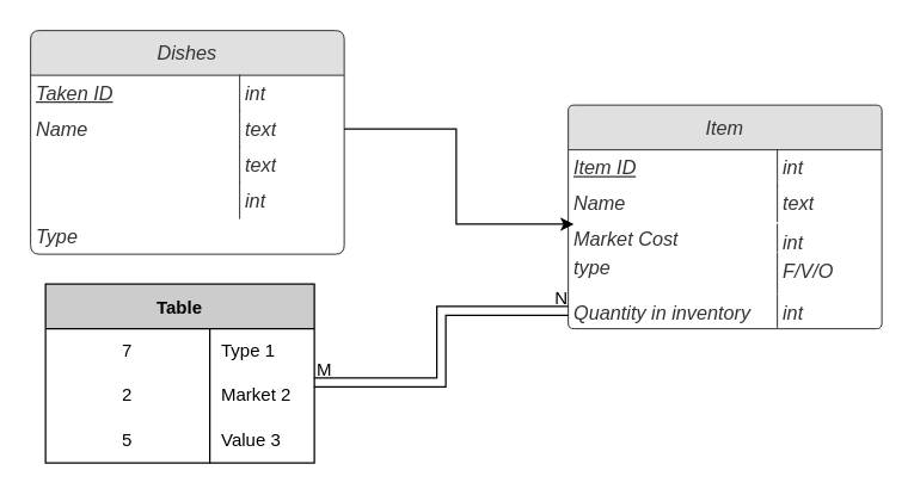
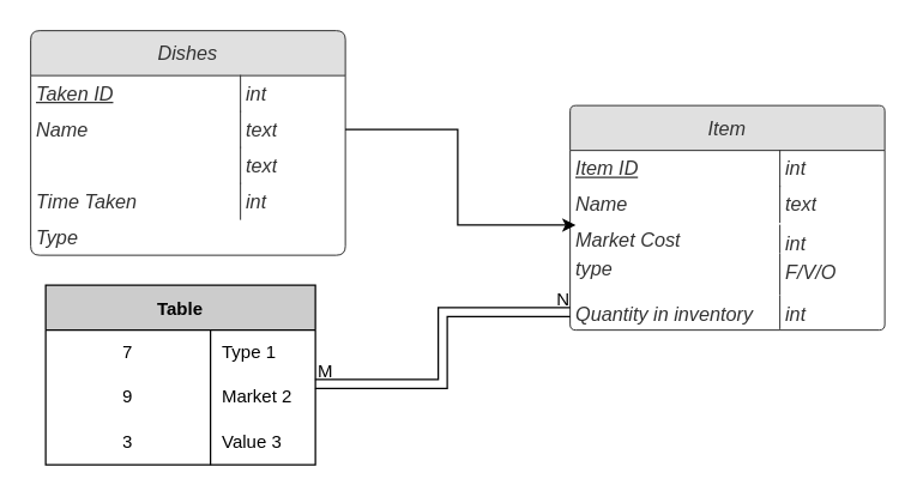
  <mxCell id="0" />
  <mxCell id="1" parent="0" />
  <mxCell id="2" value="Dishes" style="html=1;overflow=block;blockSpacing=1;swimlane;resizeParent=1;resizeParentMax=0;resizeLast=0;collapsible=0;marginBottom=0;swimlaneFillColor=#ffffff;startSize=30;whiteSpace=wrap;fontSize=13;fontColor=#333333;fontStyle=2;align=center;fillColor=#e0e0e0;spacing=0;strokeColor=#333333;strokeOpacity=100;fillOpacity=100;rounded=1;absoluteArcSize=1;arcSize=12;strokeWidth=0.8;" vertex="1" parent="1"><mxGeometry x="20" y="20" width="210" height="150" as="geometry" /></mxCell>
  <mxCell id="3" value="Taken ID" style="strokeColor=none;part=1;resizeHeight=0;align=left;verticalAlign=top;spacingLeft=4;spacingRight=4;overflow=hidden;rotatable=0;points=[[0,0.5],[1,0.5]];portConstraint=eastwest;swimlaneFillColor=#ffffff;whiteSpace=wrap;fontSize=13;fontColor=#333333;fontStyle=6;fillColor=none;strokeOpacity=100;fillOpacity=100;spacing=0;rounded=1;absoluteArcSize=1;arcSize=7.5;strokeWidth=0.8;" vertex="1" parent="2"><mxGeometry y="30" width="140" height="24" as="geometry" /></mxCell>
  <mxCell id="4" value="int" style="shape=partialRectangle;top=0;right=0;bottom=0;part=1;resizeHeight=0;align=left;verticalAlign=top;spacingLeft=4;spacingRight=4;overflow=hidden;rotatable=0;points=[[0,0.5],[1,0.5]];portConstraint=eastwest;swimlaneFillColor=#ffffff;whiteSpace=wrap;fontSize=13;fontColor=#333333;fontStyle=2;fillColor=none;strokeOpacity=100;fillOpacity=100;spacing=0;strokeColor=#333333;rounded=1;absoluteArcSize=1;arcSize=7.5;strokeWidth=0.8;" vertex="1" parent="2"><mxGeometry x="140" y="30" width="70" height="24" as="geometry" /></mxCell>
  <mxCell id="5" value="Name" style="strokeColor=none;part=1;resizeHeight=0;align=left;verticalAlign=top;spacingLeft=4;spacingRight=4;overflow=hidden;rotatable=0;points=[[0,0.5],[1,0.5]];portConstraint=eastwest;swimlaneFillColor=#ffffff;whiteSpace=wrap;fontSize=13;fontColor=#333333;fontStyle=2;fillColor=none;strokeOpacity=100;fillOpacity=100;spacing=0;rounded=1;absoluteArcSize=1;arcSize=7.5;strokeWidth=0.8;" vertex="1" parent="2"><mxGeometry y="54" width="140" height="24" as="geometry" /></mxCell>
  <mxCell id="6" value="text" style="shape=partialRectangle;top=0;right=0;bottom=0;part=1;resizeHeight=0;align=left;verticalAlign=top;spacingLeft=4;spacingRight=4;overflow=hidden;rotatable=0;points=[[0,0.5],[1,0.5]];portConstraint=eastwest;swimlaneFillColor=#ffffff;whiteSpace=wrap;fontSize=13;fontColor=#333333;fontStyle=2;fillColor=none;strokeOpacity=100;fillOpacity=100;spacing=0;strokeColor=#333333;rounded=1;absoluteArcSize=1;arcSize=7.5;strokeWidth=0.8;" vertex="1" parent="2"><mxGeometry x="140" y="54" width="70" height="24" as="geometry" /></mxCell>
  <mxCell id="7" value="text" style="shape=partialRectangle;top=0;right=0;bottom=0;part=1;resizeHeight=0;align=left;verticalAlign=top;spacingLeft=4;spacingRight=4;overflow=hidden;rotatable=0;points=[[0,0.5],[1,0.5]];portConstraint=eastwest;swimlaneFillColor=#ffffff;whiteSpace=wrap;fontSize=13;fontColor=#333333;fontStyle=2;fillColor=none;strokeOpacity=100;fillOpacity=100;spacing=0;strokeColor=#333333;rounded=1;absoluteArcSize=1;arcSize=7.5;strokeWidth=0.8;" vertex="1" parent="2"><mxGeometry x="140" y="78" width="70" height="24" as="geometry" /></mxCell>
+ <mxCell id="8" value="Time Taken" style="strokeColor=none;part=1;resizeHeight=0;align=left;verticalAlign=top;spacingLeft=4;spacingRight=4;overflow=hidden;rotatable=0;points=[[0,0.5],[1,0.5]];portConstraint=eastwest;swimlaneFillColor=#ffffff;whiteSpace=wrap;fontSize=13;fontColor=#333333;fontStyle=2;fillColor=none;strokeOpacity=100;fillOpacity=100;spacing=0;rounded=1;absoluteArcSize=1;arcSize=7.5;strokeWidth=0.8;" vertex="1" parent="2"><mxGeometry y="102" width="140" height="24" as="geometry" /></mxCell>
  <mxCell id="9" value="int" style="shape=partialRectangle;top=0;right=0;bottom=0;part=1;resizeHeight=0;align=left;verticalAlign=top;spacingLeft=4;spacingRight=4;overflow=hidden;rotatable=0;points=[[0,0.5],[1,0.5]];portConstraint=eastwest;swimlaneFillColor=#ffffff;whiteSpace=wrap;fontSize=13;fontColor=#333333;fontStyle=2;fillColor=none;strokeOpacity=100;fillOpacity=100;spacing=0;strokeColor=#333333;rounded=1;absoluteArcSize=1;arcSize=7.5;strokeWidth=0.8;" vertex="1" parent="2"><mxGeometry x="140" y="102" width="70" height="24" as="geometry" /></mxCell>
  <mxCell id="10" value="Type" style="strokeColor=none;part=1;resizeHeight=0;align=left;verticalAlign=top;spacingLeft=4;spacingRight=4;overflow=hidden;rotatable=0;points=[[0,0.5],[1,0.5]];portConstraint=eastwest;swimlaneFillColor=#ffffff;whiteSpace=wrap;fontSize=13;fontColor=#333333;fontStyle=2;fillColor=none;strokeOpacity=100;fillOpacity=100;spacing=0;rounded=1;absoluteArcSize=1;arcSize=7.5;strokeWidth=0.8;" vertex="1" parent="2"><mxGeometry y="126" width="140" height="24" as="geometry" /></mxCell>
  <mxCell id="11" value="Cost" style="strokeColor=none;part=1;resizeHeight=0;align=left;verticalAlign=top;spacingLeft=4;spacingRight=4;overflow=hidden;rotatable=0;points=[[0,0.5],[1,0.5]];portConstraint=eastwest;swimlaneFillColor=#ffffff;whiteSpace=wrap;fontSize=13;fontColor=#333333;fontStyle=2;fillColor=none;strokeOpacity=100;fillOpacity=100;spacing=0;rounded=1;absoluteArcSize=1;arcSize=7.5;strokeWidth=0.8;" vertex="1" parent="2"><mxGeometry y="150" width="30" as="geometry" /></mxCell>
  <mxCell id="12" value="int" style="shape=partialRectangle;top=0;right=0;bottom=0;part=1;resizeHeight=0;align=left;verticalAlign=top;spacingLeft=4;spacingRight=4;overflow=hidden;rotatable=0;points=[[0,0.5],[1,0.5]];portConstraint=eastwest;swimlaneFillColor=#ffffff;whiteSpace=wrap;fontSize=13;fontColor=#333333;fontStyle=2;fillColor=none;strokeOpacity=100;fillOpacity=100;spacing=0;strokeColor=#333333;rounded=1;absoluteArcSize=1;arcSize=7.5;strokeWidth=0.8;" vertex="1" parent="2"><mxGeometry x="30" y="150" width="180" as="geometry" /></mxCell>
  <mxCell id="13" value="Rating" style="strokeColor=none;part=1;resizeHeight=0;align=left;verticalAlign=top;spacingLeft=4;spacingRight=4;overflow=hidden;rotatable=0;points=[[0,0.5],[1,0.5]];portConstraint=eastwest;swimlaneFillColor=#ffffff;whiteSpace=wrap;fontSize=13;fontColor=#333333;fontStyle=2;fillColor=none;strokeOpacity=100;fillOpacity=100;spacing=0;rounded=1;absoluteArcSize=1;arcSize=7.5;strokeWidth=0.8;" vertex="1" parent="2"><mxGeometry width="30" as="geometry" /></mxCell>
  <mxCell id="14" value="float" style="shape=partialRectangle;top=0;right=0;bottom=0;part=1;resizeHeight=0;align=left;verticalAlign=top;spacingLeft=4;spacingRight=4;overflow=hidden;rotatable=0;points=[[0,0.5],[1,0.5]];portConstraint=eastwest;swimlaneFillColor=#ffffff;whiteSpace=wrap;fontSize=13;fontColor=#333333;fontStyle=2;fillColor=none;strokeOpacity=100;fillOpacity=100;spacing=0;strokeColor=#333333;rounded=1;absoluteArcSize=1;arcSize=7.5;strokeWidth=0.8;" vertex="1" parent="2"><mxGeometry x="30" width="180" as="geometry" /></mxCell>
  <mxCell id="15" value="Photo" style="strokeColor=none;part=1;resizeHeight=0;align=left;verticalAlign=top;spacingLeft=4;spacingRight=4;overflow=hidden;rotatable=0;points=[[0,0.5],[1,0.5]];portConstraint=eastwest;swimlaneFillColor=#ffffff;whiteSpace=wrap;fontSize=13;fontColor=#333333;fontStyle=2;fillColor=none;strokeOpacity=100;fillOpacity=100;spacing=0;rounded=1;absoluteArcSize=1;arcSize=7.5;strokeWidth=0.8;" vertex="1" parent="2"><mxGeometry width="30" as="geometry" /></mxCell>
  <mxCell id="16" value="image" style="shape=partialRectangle;top=0;right=0;bottom=0;part=1;resizeHeight=0;align=left;verticalAlign=top;spacingLeft=4;spacingRight=4;overflow=hidden;rotatable=0;points=[[0,0.5],[1,0.5]];portConstraint=eastwest;swimlaneFillColor=#ffffff;whiteSpace=wrap;fontSize=13;fontColor=#333333;fontStyle=2;fillColor=none;strokeOpacity=100;fillOpacity=100;spacing=0;strokeColor=#333333;rounded=1;absoluteArcSize=1;arcSize=7.5;strokeWidth=0.8;" vertex="1" parent="2"><mxGeometry x="30" width="180" as="geometry" /></mxCell>
  <mxCell id="17" value="Item" style="html=1;overflow=block;blockSpacing=1;swimlane;resizeParent=1;resizeParentMax=0;resizeLast=0;collapsible=0;marginBottom=0;swimlaneFillColor=#ffffff;startSize=30;whiteSpace=wrap;fontSize=13;fontColor=#333333;fontStyle=2;align=center;fillColor=#e0e0e0;spacing=0;strokeColor=#333333;strokeOpacity=100;fillOpacity=100;rounded=1;absoluteArcSize=1;arcSize=7.5;strokeWidth=0.8;" vertex="1" parent="1"><mxGeometry x="380" y="70" width="210" height="150" as="geometry" /></mxCell>
  <mxCell id="18" value="Item ID" style="strokeColor=none;part=1;resizeHeight=0;align=left;verticalAlign=top;spacingLeft=4;spacingRight=4;overflow=hidden;rotatable=0;points=[[0,0.5],[1,0.5]];portConstraint=eastwest;swimlaneFillColor=#ffffff;whiteSpace=wrap;fontSize=13;fontColor=#333333;fontStyle=6;fillColor=none;strokeOpacity=100;fillOpacity=100;spacing=0;rounded=1;absoluteArcSize=1;arcSize=7.5;strokeWidth=0.8;" vertex="1" parent="17"><mxGeometry y="30" width="140" height="24" as="geometry" /></mxCell>
  <mxCell id="19" value="int" style="shape=partialRectangle;top=0;right=0;bottom=0;part=1;resizeHeight=0;align=left;verticalAlign=top;spacingLeft=4;spacingRight=4;overflow=hidden;rotatable=0;points=[[0,0.5],[1,0.5]];portConstraint=eastwest;swimlaneFillColor=#ffffff;whiteSpace=wrap;fontSize=13;fontColor=#333333;fontStyle=2;fillColor=none;strokeOpacity=100;fillOpacity=100;spacing=0;strokeColor=#333333;rounded=1;absoluteArcSize=1;arcSize=7.5;strokeWidth=0.8;" vertex="1" parent="17"><mxGeometry x="140" y="30" width="70" height="24" as="geometry" /></mxCell>
  <mxCell id="20" value="Name" style="strokeColor=none;part=1;resizeHeight=0;align=left;verticalAlign=top;spacingLeft=4;spacingRight=4;overflow=hidden;rotatable=0;points=[[0,0.5],[1,0.5]];portConstraint=eastwest;swimlaneFillColor=#ffffff;whiteSpace=wrap;fontSize=13;fontColor=#333333;fontStyle=2;fillColor=none;strokeOpacity=100;fillOpacity=100;spacing=0;rounded=1;absoluteArcSize=1;arcSize=7.5;strokeWidth=0.8;" vertex="1" parent="17"><mxGeometry y="54" width="140" height="24" as="geometry" /></mxCell>
  <mxCell id="21" value="text" style="shape=partialRectangle;top=0;right=0;bottom=0;part=1;resizeHeight=0;align=left;verticalAlign=top;spacingLeft=4;spacingRight=4;overflow=hidden;rotatable=0;points=[[0,0.5],[1,0.5]];portConstraint=eastwest;swimlaneFillColor=#ffffff;whiteSpace=wrap;fontSize=13;fontColor=#333333;fontStyle=2;fillColor=none;strokeOpacity=100;fillOpacity=100;spacing=0;strokeColor=#333333;rounded=1;absoluteArcSize=1;arcSize=7.5;strokeWidth=0.8;" vertex="1" parent="17"><mxGeometry x="140" y="54" width="70" height="24" as="geometry" /></mxCell>
  <mxCell id="22" value="Market Cost" style="strokeColor=none;part=1;resizeHeight=0;align=left;verticalAlign=top;spacingLeft=4;spacingRight=4;overflow=hidden;rotatable=0;points=[[0,0.5],[1,0.5]];portConstraint=eastwest;swimlaneFillColor=#ffffff;whiteSpace=wrap;fontSize=13;fontColor=#333333;fontStyle=2;fillColor=none;strokeOpacity=100;fillOpacity=100;spacing=0;rounded=1;absoluteArcSize=1;arcSize=7.5;strokeWidth=0.8;" vertex="1" parent="17"><mxGeometry y="78" width="140" height="22" as="geometry" /></mxCell>
  <mxCell id="23" value="int" style="shape=partialRectangle;top=0;right=0;bottom=0;part=1;resizeHeight=0;align=left;verticalAlign=top;spacingLeft=4;spacingRight=4;overflow=hidden;rotatable=0;points=[[0,0.5],[1,0.5]];portConstraint=eastwest;swimlaneFillColor=#ffffff;whiteSpace=wrap;fontSize=13;fontColor=#333333;fontStyle=2;fillColor=none;strokeOpacity=100;fillOpacity=100;spacing=0;strokeColor=#333333;rounded=1;absoluteArcSize=1;arcSize=7.5;strokeWidth=0.8;" vertex="1" parent="17"><mxGeometry x="140" y="80" width="70" height="18" as="geometry" /></mxCell>
  <mxCell id="24" value="type" style="strokeColor=none;part=1;resizeHeight=0;align=left;verticalAlign=top;spacingLeft=4;spacingRight=4;overflow=hidden;rotatable=0;points=[[0,0.5],[1,0.5]];portConstraint=eastwest;swimlaneFillColor=#ffffff;whiteSpace=wrap;fontSize=13;fontColor=#333333;fontStyle=2;fillColor=none;strokeOpacity=100;fillOpacity=100;spacing=0;rounded=1;absoluteArcSize=1;arcSize=7.5;strokeWidth=0.8;" vertex="1" parent="17"><mxGeometry y="97" width="140" height="27" as="geometry" /></mxCell>
  <mxCell id="25" value="F/V/O" style="shape=partialRectangle;top=0;right=0;bottom=0;part=1;resizeHeight=0;align=left;verticalAlign=top;spacingLeft=4;spacingRight=4;overflow=hidden;rotatable=0;points=[[0,0.5],[1,0.5]];portConstraint=eastwest;swimlaneFillColor=#ffffff;whiteSpace=wrap;fontSize=13;fontColor=#333333;fontStyle=2;fillColor=none;strokeOpacity=100;fillOpacity=100;spacing=0;strokeColor=#333333;rounded=1;absoluteArcSize=1;arcSize=7.5;strokeWidth=0.8;" vertex="1" parent="17"><mxGeometry x="140" y="99" width="70" height="27" as="geometry" /></mxCell>
  <mxCell id="26" value="Quantity in inventory" style="strokeColor=none;part=1;resizeHeight=0;align=left;verticalAlign=top;spacingLeft=4;spacingRight=4;overflow=hidden;rotatable=0;points=[[0,0.5],[1,0.5]];portConstraint=eastwest;swimlaneFillColor=#ffffff;whiteSpace=wrap;fontSize=13;fontColor=#333333;fontStyle=2;fillColor=none;strokeOpacity=100;fillOpacity=100;spacing=0;rounded=1;absoluteArcSize=1;arcSize=7.5;strokeWidth=0.8;" vertex="1" parent="17"><mxGeometry y="127" width="140" height="22" as="geometry" /></mxCell>
  <mxCell id="27" value="int" style="shape=partialRectangle;top=0;right=0;bottom=0;part=1;resizeHeight=0;align=left;verticalAlign=top;spacingLeft=4;spacingRight=4;overflow=hidden;rotatable=0;points=[[0,0.5],[1,0.5]];portConstraint=eastwest;swimlaneFillColor=#ffffff;whiteSpace=wrap;fontSize=13;fontColor=#333333;fontStyle=2;fillColor=none;strokeOpacity=100;fillOpacity=100;spacing=0;strokeColor=#333333;rounded=1;absoluteArcSize=1;arcSize=7.5;strokeWidth=0.8;" vertex="1" parent="17"><mxGeometry x="140" y="127" width="70" height="22" as="geometry" /></mxCell>
  <mxCell id="28" value="Units of quantity" style="strokeColor=none;part=1;resizeHeight=0;align=left;verticalAlign=top;spacingLeft=4;spacingRight=4;overflow=hidden;rotatable=0;points=[[0,0.5],[1,0.5]];portConstraint=eastwest;swimlaneFillColor=#ffffff;whiteSpace=wrap;fontSize=13;fontColor=#333333;fontStyle=2;fillColor=none;strokeOpacity=100;fillOpacity=100;spacing=0;rounded=1;absoluteArcSize=1;arcSize=7.5;strokeWidth=0.8;" vertex="1" parent="17"><mxGeometry y="123" width="30" as="geometry" /></mxCell>
  <mxCell id="29" value="text" style="shape=partialRectangle;top=0;right=0;bottom=0;part=1;resizeHeight=0;align=left;verticalAlign=top;spacingLeft=4;spacingRight=4;overflow=hidden;rotatable=0;points=[[0,0.5],[1,0.5]];portConstraint=eastwest;swimlaneFillColor=#ffffff;whiteSpace=wrap;fontSize=13;fontColor=#333333;fontStyle=2;fillColor=none;strokeOpacity=100;fillOpacity=100;spacing=0;strokeColor=#333333;rounded=1;absoluteArcSize=1;arcSize=7.5;strokeWidth=0.8;" vertex="1" parent="17"><mxGeometry x="30" y="123" width="180" as="geometry" /></mxCell>
  <mxCell id="30" value="Table" style="shape=table;startSize=30;container=1;collapsible=0;childLayout=tableLayout;fixedRows=1;rowLines=0;fontStyle=1;fillColor=#CCCCCC;" vertex="1" parent="1"><mxGeometry x="30" y="190" width="180" height="120" as="geometry" /></mxCell>
  <mxCell id="31" value="" style="shape=tableRow;horizontal=0;startSize=0;swimlaneHead=0;swimlaneBody=0;top=0;left=0;bottom=0;right=0;collapsible=0;dropTarget=0;fillColor=none;points=[[0,0.5],[1,0.5]];portConstraint=eastwest;" vertex="1" parent="30"><mxGeometry y="30" width="180" height="30" as="geometry" /></mxCell>
  <mxCell id="32" value="7" style="shape=partialRectangle;html=1;whiteSpace=wrap;connectable=0;fillColor=none;top=0;left=0;bottom=0;right=0;overflow=hidden;pointerEvents=1;" vertex="1" parent="31"><mxGeometry width="110" height="30" as="geometry"><mxRectangle width="110" height="30" as="alternateBounds" /></mxGeometry></mxCell>
  <mxCell id="33" value="Type 1" style="shape=partialRectangle;html=1;whiteSpace=wrap;connectable=0;fillColor=none;top=0;left=0;bottom=0;right=0;align=left;spacingLeft=6;overflow=hidden;" vertex="1" parent="31"><mxGeometry x="110" width="70" height="30" as="geometry"><mxRectangle width="70" height="30" as="alternateBounds" /></mxGeometry></mxCell>
  <mxCell id="34" value="" style="shape=tableRow;horizontal=0;startSize=0;swimlaneHead=0;swimlaneBody=0;top=0;left=0;bottom=0;right=0;collapsible=0;dropTarget=0;fillColor=none;points=[[0,0.5],[1,0.5]];portConstraint=eastwest;" vertex="1" parent="30"><mxGeometry y="60" width="180" height="30" as="geometry" /></mxCell>
- <mxCell id="35" value="2" style="shape=partialRectangle;html=1;whiteSpace=wrap;connectable=0;fillColor=none;top=0;left=0;bottom=0;right=0;overflow=hidden;" vertex="1" parent="34"><mxGeometry width="110" height="30" as="geometry"><mxRectangle width="110" height="30" as="alternateBounds" /></mxGeometry></mxCell>
+ <mxCell id="35" value="9" style="shape=partialRectangle;html=1;whiteSpace=wrap;connectable=0;fillColor=none;top=0;left=0;bottom=0;right=0;overflow=hidden;" vertex="1" parent="34"><mxGeometry width="110" height="30" as="geometry"><mxRectangle width="110" height="30" as="alternateBounds" /></mxGeometry></mxCell>
  <mxCell id="36" value="Market 2" style="shape=partialRectangle;html=1;whiteSpace=wrap;connectable=0;fillColor=none;top=0;left=0;bottom=0;right=0;align=left;spacingLeft=6;overflow=hidden;" vertex="1" parent="34"><mxGeometry x="110" width="70" height="30" as="geometry"><mxRectangle width="70" height="30" as="alternateBounds" /></mxGeometry></mxCell>
  <mxCell id="37" value="" style="shape=tableRow;horizontal=0;startSize=0;swimlaneHead=0;swimlaneBody=0;top=0;left=0;bottom=0;right=0;collapsible=0;dropTarget=0;fillColor=none;points=[[0,0.5],[1,0.5]];portConstraint=eastwest;" vertex="1" parent="30"><mxGeometry y="90" width="180" height="30" as="geometry" /></mxCell>
- <mxCell id="38" value="5" style="shape=partialRectangle;html=1;whiteSpace=wrap;connectable=0;fillColor=none;top=0;left=0;bottom=0;right=0;overflow=hidden;" vertex="1" parent="37"><mxGeometry width="110" height="30" as="geometry"><mxRectangle width="110" height="30" as="alternateBounds" /></mxGeometry></mxCell>
+ <mxCell id="38" value="3" style="shape=partialRectangle;html=1;whiteSpace=wrap;connectable=0;fillColor=none;top=0;left=0;bottom=0;right=0;overflow=hidden;" vertex="1" parent="37"><mxGeometry width="110" height="30" as="geometry"><mxRectangle width="110" height="30" as="alternateBounds" /></mxGeometry></mxCell>
  <mxCell id="39" value="Value 3" style="shape=partialRectangle;html=1;whiteSpace=wrap;connectable=0;fillColor=none;top=0;left=0;bottom=0;right=0;align=left;spacingLeft=6;overflow=hidden;" vertex="1" parent="37"><mxGeometry x="110" width="70" height="30" as="geometry"><mxRectangle width="70" height="30" as="alternateBounds" /></mxGeometry></mxCell>
  <mxCell id="40" style="edgeStyle=orthogonalEdgeStyle;rounded=0;orthogonalLoop=1;jettySize=auto;html=1;exitX=1;exitY=0.5;exitDx=0;exitDy=0;entryX=0.027;entryY=1.076;entryDx=0;entryDy=0;entryPerimeter=0;" edge="1" parent="1" source="6" target="20"><mxGeometry relative="1" as="geometry" /></mxCell>
  <mxCell id="41" value="" style="shape=link;html=1;rounded=0;width=6;exitX=0.999;exitY=0.2;exitDx=0;exitDy=0;exitPerimeter=0;entryX=0;entryY=0.5;entryDx=0;entryDy=0;edgeStyle=orthogonalEdgeStyle;" edge="1" parent="1" source="34" target="26"><mxGeometry relative="1" as="geometry"><mxPoint x="340" y="150" as="sourcePoint" /><mxPoint x="500" y="150" as="targetPoint" /></mxGeometry></mxCell>
  <mxCell id="42" value="M" style="resizable=0;html=1;align=left;verticalAlign=bottom;fillColor=#E0E0E0;" connectable="0" vertex="1" parent="41"><mxGeometry x="-1" relative="1" as="geometry" /></mxCell>
  <mxCell id="43" value="N" style="resizable=0;html=1;align=right;verticalAlign=bottom;fillColor=#E0E0E0;" connectable="0" vertex="1" parent="41"><mxGeometry x="1" relative="1" as="geometry" /></mxCell>
